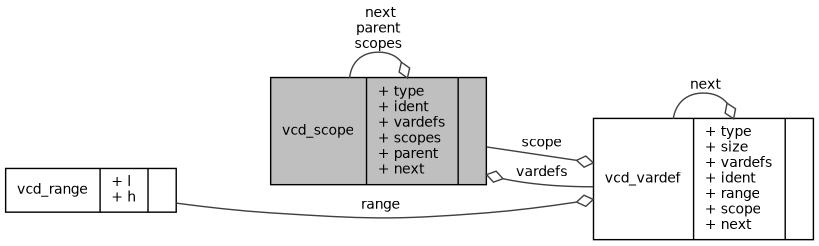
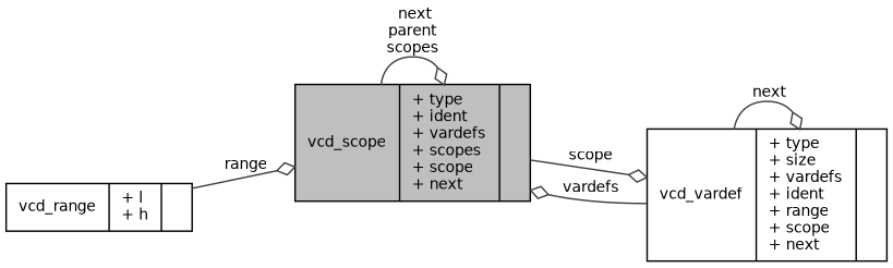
  digraph {
    rankdir=LR
    node [color=black fillcolor=white fontname=Helvetica fontsize=10 shape=record style=filled]
    edge [arrowhead=odiamond color=grey25 fontname=Helvetica fontsize=10 labelfontname=Helvetica labelfontsize=10 style=solid]
-   n1 [fillcolor=grey75 fontcolor=black height=0.2 label="{vcd_scope\n|+ type\l+ ident\l+ vardefs\l+ scopes\l+ parent\l+ next\l|}" width=0.4]
+   n1 [fillcolor=grey75 fontcolor=black height=0.2 label="{vcd_scope\n|+ type\l+ ident\l+ vardefs\l+ scopes\l+ scope\l+ next\l|}" width=0.4]
    n2 [height=0.2 label="{vcd_vardef\n|+ type\l+ size\l+ vardefs\l+ ident\l+ range\l+ scope\l+ next\l|}" width=0.4]
    n3 [height=0.2 label="{vcd_range\n|+ l\l+ h\l|}" width=0.4]
    n1 -> n1 [label=" next\nparent\nscopes"]
    n1 -> n2 [label=" scope"]
    n2 -> n1 [label=" vardefs"]
    n2 -> n2 [label=" next"]
-   n3 -> n2 [label=" range"]
+   n3 -> n1 [label=" range"]
  }
